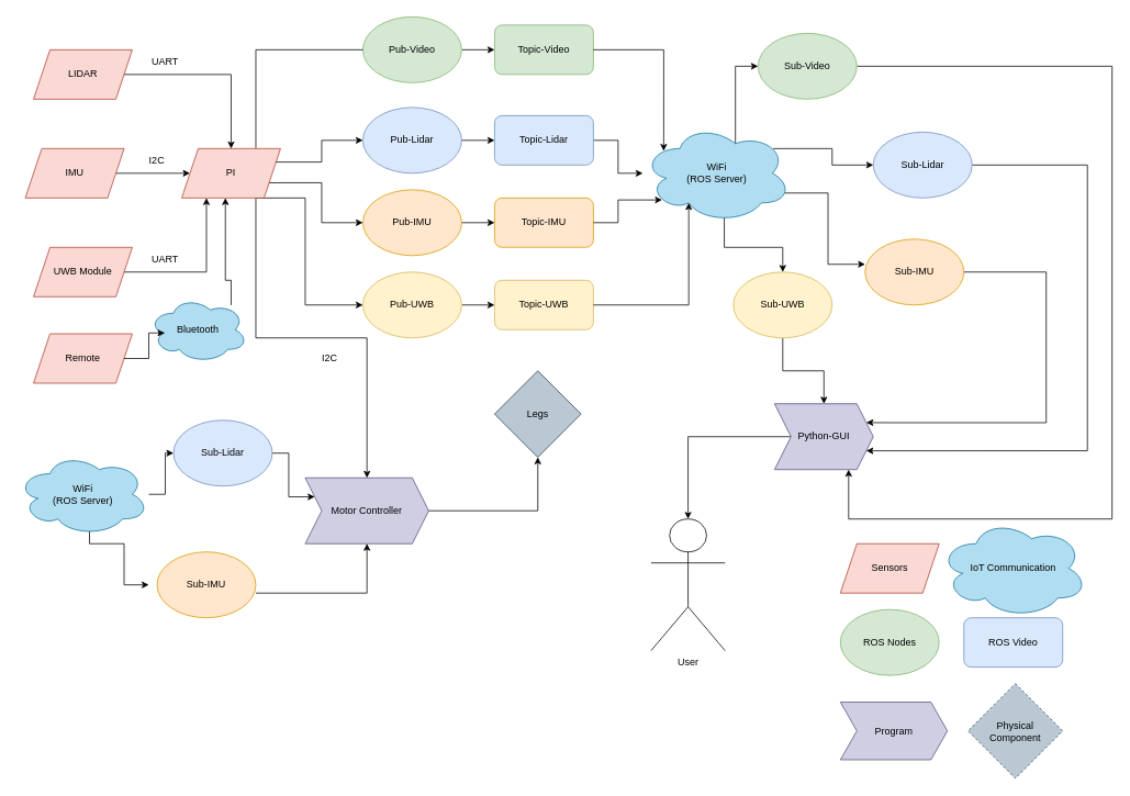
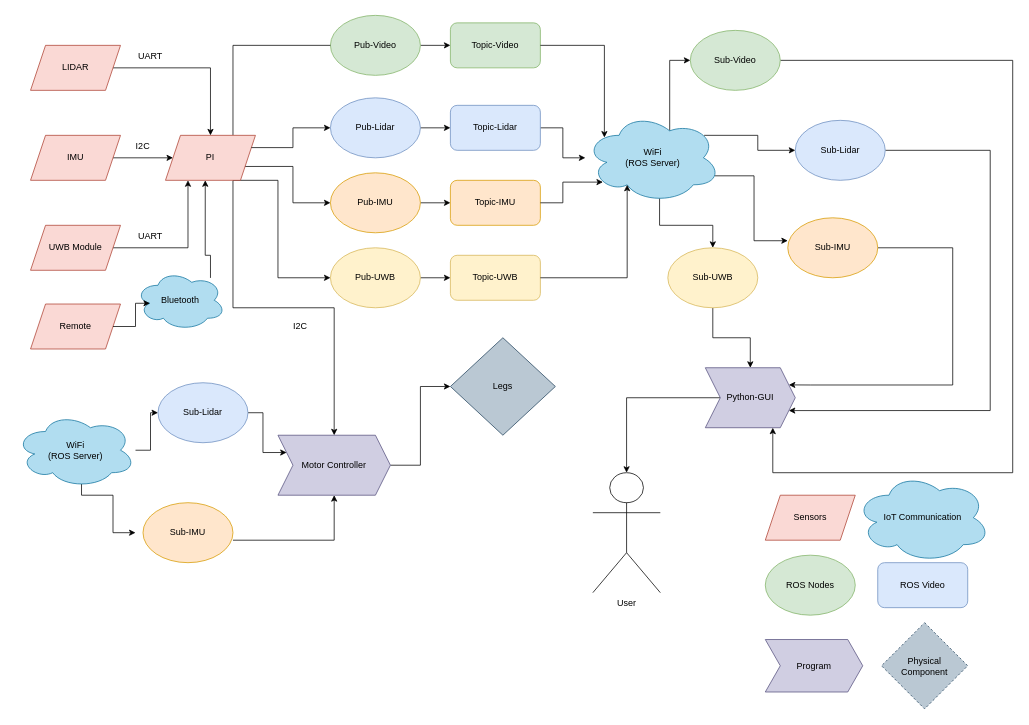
  <mxCell id="0" />
  <mxCell id="1" parent="0" />
  <mxCell id="2" style="edgeStyle=orthogonalEdgeStyle;rounded=0;orthogonalLoop=1;jettySize=auto;html=1;exitX=1;exitY=0.5;exitDx=0;exitDy=0;entryX=0;entryY=0.5;entryDx=0;entryDy=0;" edge="1" parent="1" source="3" target="10"><mxGeometry relative="1" as="geometry" /></mxCell>
  <mxCell id="3" value="Pub-Video" style="ellipse;whiteSpace=wrap;html=1;fillColor=#d5e8d4;strokeColor=#82b366;" vertex="1" parent="1"><mxGeometry x="440" y="20" width="120" height="80" as="geometry" /></mxCell>
  <mxCell id="4" style="edgeStyle=orthogonalEdgeStyle;rounded=0;orthogonalLoop=1;jettySize=auto;html=1;" edge="1" parent="1" source="5" target="11"><mxGeometry relative="1" as="geometry" /></mxCell>
  <mxCell id="5" value="Pub-UWB" style="ellipse;whiteSpace=wrap;html=1;fillColor=#fff2cc;strokeColor=#d6b656;" vertex="1" parent="1"><mxGeometry x="440" y="330" width="120" height="80" as="geometry" /></mxCell>
  <mxCell id="6" style="edgeStyle=orthogonalEdgeStyle;rounded=0;orthogonalLoop=1;jettySize=auto;html=1;entryX=0;entryY=0.5;entryDx=0;entryDy=0;" edge="1" parent="1" source="7" target="14"><mxGeometry relative="1" as="geometry" /></mxCell>
  <mxCell id="7" value="Pub-Lidar" style="ellipse;whiteSpace=wrap;html=1;fillColor=#dae8fc;strokeColor=#6c8ebf;" vertex="1" parent="1"><mxGeometry x="440" y="130" width="120" height="80" as="geometry" /></mxCell>
  <mxCell id="8" style="edgeStyle=orthogonalEdgeStyle;rounded=0;orthogonalLoop=1;jettySize=auto;html=1;" edge="1" parent="1" source="9" target="12"><mxGeometry relative="1" as="geometry" /></mxCell>
  <mxCell id="9" value="Pub-IMU" style="ellipse;whiteSpace=wrap;html=1;fillColor=#ffe6cc;strokeColor=#d79b00;" vertex="1" parent="1"><mxGeometry x="440" y="230" width="120" height="80" as="geometry" /></mxCell>
  <mxCell id="10" value="Topic-Video" style="rounded=1;whiteSpace=wrap;html=1;fillColor=#d5e8d4;strokeColor=#82b366;" vertex="1" parent="1"><mxGeometry x="600" y="30" width="120" height="60" as="geometry" /></mxCell>
  <mxCell id="11" value="Topic-UWB" style="rounded=1;whiteSpace=wrap;html=1;fillColor=#fff2cc;strokeColor=#d6b656;" vertex="1" parent="1"><mxGeometry x="600" y="340" width="120" height="60" as="geometry" /></mxCell>
  <mxCell id="12" value="Topic-IMU" style="rounded=1;whiteSpace=wrap;html=1;fillColor=#ffe6cc;strokeColor=#d79b00;" vertex="1" parent="1"><mxGeometry x="600" y="240" width="120" height="60" as="geometry" /></mxCell>
  <mxCell id="13" style="edgeStyle=orthogonalEdgeStyle;rounded=0;orthogonalLoop=1;jettySize=auto;html=1;" edge="1" parent="1" source="14" target="39"><mxGeometry relative="1" as="geometry" /></mxCell>
  <mxCell id="14" value="Topic-Lidar" style="rounded=1;whiteSpace=wrap;html=1;fillColor=#dae8fc;strokeColor=#6c8ebf;" vertex="1" parent="1"><mxGeometry x="600" y="140" width="120" height="60" as="geometry" /></mxCell>
  <mxCell id="15" style="edgeStyle=orthogonalEdgeStyle;rounded=0;orthogonalLoop=1;jettySize=auto;html=1;entryX=0.75;entryY=1;entryDx=0;entryDy=0;" edge="1" parent="1" source="16" target="24"><mxGeometry relative="1" as="geometry"><mxPoint x="1250" y="500" as="targetPoint" /><Array as="points"><mxPoint x="1350" y="80" /><mxPoint x="1350" y="630" /><mxPoint x="1030" y="630" /></Array></mxGeometry></mxCell>
  <mxCell id="16" value="Sub-Video" style="ellipse;whiteSpace=wrap;html=1;fillColor=#d5e8d4;strokeColor=#82b366;" vertex="1" parent="1"><mxGeometry x="920" y="40" width="120" height="80" as="geometry" /></mxCell>
  <mxCell id="17" style="edgeStyle=orthogonalEdgeStyle;rounded=0;orthogonalLoop=1;jettySize=auto;html=1;entryX=0.5;entryY=0;entryDx=0;entryDy=0;" edge="1" parent="1" source="18" target="24"><mxGeometry relative="1" as="geometry" /></mxCell>
  <mxCell id="18" value="Sub-UWB" style="ellipse;whiteSpace=wrap;html=1;fillColor=#fff2cc;strokeColor=#d6b656;" vertex="1" parent="1"><mxGeometry x="890" y="330" width="120" height="80" as="geometry" /></mxCell>
  <mxCell id="19" style="edgeStyle=orthogonalEdgeStyle;rounded=0;orthogonalLoop=1;jettySize=auto;html=1;entryX=1;entryY=0.75;entryDx=0;entryDy=0;" edge="1" parent="1" source="20" target="24"><mxGeometry relative="1" as="geometry"><Array as="points"><mxPoint x="1320" y="200" /><mxPoint x="1320" y="547" /></Array></mxGeometry></mxCell>
  <mxCell id="20" value="Sub-Lidar" style="ellipse;whiteSpace=wrap;html=1;fillColor=#dae8fc;strokeColor=#6c8ebf;" vertex="1" parent="1"><mxGeometry x="1060" y="160" width="120" height="80" as="geometry" /></mxCell>
  <mxCell id="21" style="edgeStyle=orthogonalEdgeStyle;rounded=0;orthogonalLoop=1;jettySize=auto;html=1;entryX=1;entryY=0.25;entryDx=0;entryDy=0;" edge="1" parent="1" source="22" target="24"><mxGeometry relative="1" as="geometry"><Array as="points"><mxPoint x="1270" y="330" /><mxPoint x="1270" y="513" /><mxPoint x="1080" y="513" /></Array></mxGeometry></mxCell>
  <mxCell id="22" value="Sub-IMU" style="ellipse;whiteSpace=wrap;html=1;fillColor=#ffe6cc;strokeColor=#d79b00;" vertex="1" parent="1"><mxGeometry x="1050" y="290" width="120" height="80" as="geometry" /></mxCell>
  <mxCell id="23" style="edgeStyle=orthogonalEdgeStyle;rounded=0;orthogonalLoop=1;jettySize=auto;html=1;" edge="1" parent="1" source="24" target="25"><mxGeometry relative="1" as="geometry" /></mxCell>
  <mxCell id="24" value="Python-GUI" style="shape=step;perimeter=stepPerimeter;whiteSpace=wrap;html=1;fixedSize=1;fillColor=#d0cee2;strokeColor=#56517e;" vertex="1" parent="1"><mxGeometry x="940" y="490" width="120" height="80" as="geometry" /></mxCell>
  <mxCell id="25" value="User" style="shape=umlActor;verticalLabelPosition=bottom;verticalAlign=top;html=1;outlineConnect=0;" vertex="1" parent="1"><mxGeometry x="790" y="630" width="90" height="160" as="geometry" /></mxCell>
  <mxCell id="26" style="edgeStyle=orthogonalEdgeStyle;rounded=0;orthogonalLoop=1;jettySize=auto;html=1;" edge="1" parent="1" source="27" target="32"><mxGeometry relative="1" as="geometry" /></mxCell>
  <mxCell id="27" value="Motor Controller" style="shape=step;perimeter=stepPerimeter;whiteSpace=wrap;html=1;fixedSize=1;fillColor=#d0cee2;strokeColor=#56517e;" vertex="1" parent="1"><mxGeometry x="370" y="580" width="150" height="80" as="geometry" /></mxCell>
  <mxCell id="28" style="edgeStyle=orthogonalEdgeStyle;rounded=0;orthogonalLoop=1;jettySize=auto;html=1;entryX=0.5;entryY=1;entryDx=0;entryDy=0;" edge="1" parent="1" target="27"><mxGeometry relative="1" as="geometry"><mxPoint x="310" y="720" as="sourcePoint" /><mxPoint x="445" y="670" as="targetPoint" /><Array as="points"><mxPoint x="445" y="720" /></Array></mxGeometry></mxCell>
  <mxCell id="29" value="Sub-IMU" style="ellipse;whiteSpace=wrap;html=1;fillColor=#ffe6cc;strokeColor=#d79b00;" vertex="1" parent="1"><mxGeometry x="190" y="670" width="120" height="80" as="geometry" /></mxCell>
  <mxCell id="30" style="edgeStyle=orthogonalEdgeStyle;rounded=0;orthogonalLoop=1;jettySize=auto;html=1;entryX=0;entryY=0.25;entryDx=0;entryDy=0;" edge="1" parent="1" source="31" target="27"><mxGeometry relative="1" as="geometry" /></mxCell>
  <mxCell id="31" value="Sub-Lidar" style="ellipse;whiteSpace=wrap;html=1;fillColor=#dae8fc;strokeColor=#6c8ebf;" vertex="1" parent="1"><mxGeometry x="210" y="510" width="120" height="80" as="geometry" /></mxCell>
- <mxCell id="32" value="Legs" style="rhombus;whiteSpace=wrap;html=1;fillColor=#bac8d3;strokeColor=#23445d;" vertex="1" parent="1"><mxGeometry x="600" y="450" width="105" height="105" as="geometry" /></mxCell>
+ <mxCell id="32" value="Legs" style="rhombus;whiteSpace=wrap;html=1;fillColor=#bac8d3;strokeColor=#23445d;" vertex="1" parent="1"><mxGeometry x="600" y="450" width="140" height="130" as="geometry" /></mxCell>
  <mxCell id="33" value="Remote" style="shape=parallelogram;perimeter=parallelogramPerimeter;whiteSpace=wrap;html=1;fixedSize=1;fillColor=#fad9d5;strokeColor=#ae4132;" vertex="1" parent="1"><mxGeometry x="40" y="405" width="120" height="60" as="geometry" /></mxCell>
  <mxCell id="34" value="Bluetooth" style="ellipse;shape=cloud;whiteSpace=wrap;html=1;fillColor=#b1ddf0;strokeColor=#10739e;" vertex="1" parent="1"><mxGeometry x="180" y="360" width="120" height="80" as="geometry" /></mxCell>
  <mxCell id="35" style="edgeStyle=orthogonalEdgeStyle;rounded=0;orthogonalLoop=1;jettySize=auto;html=1;entryX=0.16;entryY=0.55;entryDx=0;entryDy=0;entryPerimeter=0;" edge="1" parent="1" source="33" target="34"><mxGeometry relative="1" as="geometry" /></mxCell>
  <mxCell id="36" style="edgeStyle=orthogonalEdgeStyle;rounded=0;orthogonalLoop=1;jettySize=auto;html=1;exitX=0.625;exitY=0.2;exitDx=0;exitDy=0;exitPerimeter=0;entryX=0;entryY=0.5;entryDx=0;entryDy=0;" edge="1" parent="1" source="39" target="16"><mxGeometry relative="1" as="geometry" /></mxCell>
  <mxCell id="37" style="edgeStyle=orthogonalEdgeStyle;rounded=0;orthogonalLoop=1;jettySize=auto;html=1;exitX=0.88;exitY=0.25;exitDx=0;exitDy=0;exitPerimeter=0;" edge="1" parent="1" source="39" target="20"><mxGeometry relative="1" as="geometry" /></mxCell>
  <mxCell id="38" style="edgeStyle=orthogonalEdgeStyle;rounded=0;orthogonalLoop=1;jettySize=auto;html=1;exitX=0.55;exitY=0.95;exitDx=0;exitDy=0;exitPerimeter=0;entryX=0.5;entryY=0;entryDx=0;entryDy=0;" edge="1" parent="1" source="39" target="18"><mxGeometry relative="1" as="geometry" /></mxCell>
  <mxCell id="39" value="WiFi&lt;div&gt;(ROS Server)&lt;/div&gt;" style="ellipse;shape=cloud;whiteSpace=wrap;html=1;fillColor=#b1ddf0;strokeColor=#10739e;" vertex="1" parent="1"><mxGeometry x="780" y="150" width="180" height="120" as="geometry" /></mxCell>
  <mxCell id="40" style="edgeStyle=orthogonalEdgeStyle;rounded=0;orthogonalLoop=1;jettySize=auto;html=1;exitX=0.75;exitY=0;exitDx=0;exitDy=0;entryX=0;entryY=0.5;entryDx=0;entryDy=0;endArrow=none;" edge="1" parent="1" source="44" target="3"><mxGeometry relative="1" as="geometry" /></mxCell>
  <mxCell id="41" style="edgeStyle=orthogonalEdgeStyle;rounded=0;orthogonalLoop=1;jettySize=auto;html=1;exitX=1;exitY=0.75;exitDx=0;exitDy=0;entryX=0;entryY=0.5;entryDx=0;entryDy=0;" edge="1" parent="1" source="44" target="9"><mxGeometry relative="1" as="geometry" /></mxCell>
  <mxCell id="42" style="edgeStyle=orthogonalEdgeStyle;rounded=0;orthogonalLoop=1;jettySize=auto;html=1;exitX=0.75;exitY=1;exitDx=0;exitDy=0;entryX=0;entryY=0.5;entryDx=0;entryDy=0;" edge="1" parent="1" source="44" target="5"><mxGeometry relative="1" as="geometry"><Array as="points"><mxPoint x="370" y="240" /><mxPoint x="370" y="370" /></Array></mxGeometry></mxCell>
  <mxCell id="43" style="edgeStyle=orthogonalEdgeStyle;rounded=0;orthogonalLoop=1;jettySize=auto;html=1;exitX=0.75;exitY=1;exitDx=0;exitDy=0;" edge="1" parent="1" source="44" target="27"><mxGeometry relative="1" as="geometry" /></mxCell>
  <mxCell id="44" value="PI" style="shape=parallelogram;perimeter=parallelogramPerimeter;whiteSpace=wrap;html=1;fixedSize=1;fillColor=#fad9d5;strokeColor=#ae4132;" vertex="1" parent="1"><mxGeometry x="220" y="180" width="120" height="60" as="geometry" /></mxCell>
  <mxCell id="45" style="edgeStyle=orthogonalEdgeStyle;rounded=0;orthogonalLoop=1;jettySize=auto;html=1;exitX=1;exitY=0.25;exitDx=0;exitDy=0;entryX=0;entryY=0.5;entryDx=0;entryDy=0;" edge="1" parent="1" source="44" target="7"><mxGeometry relative="1" as="geometry" /></mxCell>
  <mxCell id="46" value="UART" style="text;html=1;align=center;verticalAlign=middle;whiteSpace=wrap;rounded=0;" vertex="1" parent="1"><mxGeometry x="170" y="300" width="60" height="30" as="geometry" /></mxCell>
  <mxCell id="47" value="I2C" style="text;html=1;align=center;verticalAlign=middle;whiteSpace=wrap;rounded=0;" vertex="1" parent="1"><mxGeometry x="160" y="180" width="60" height="30" as="geometry" /></mxCell>
  <mxCell id="48" style="edgeStyle=orthogonalEdgeStyle;rounded=0;orthogonalLoop=1;jettySize=auto;html=1;entryX=0.25;entryY=1;entryDx=0;entryDy=0;" edge="1" parent="1" source="49" target="44"><mxGeometry relative="1" as="geometry" /></mxCell>
  <mxCell id="49" value="UWB Module" style="shape=parallelogram;perimeter=parallelogramPerimeter;whiteSpace=wrap;html=1;fixedSize=1;fillColor=#fad9d5;strokeColor=#ae4132;" vertex="1" parent="1"><mxGeometry x="40" y="300" width="120" height="60" as="geometry" /></mxCell>
  <mxCell id="50" style="edgeStyle=orthogonalEdgeStyle;rounded=0;orthogonalLoop=1;jettySize=auto;html=1;" edge="1" parent="1" source="51" target="44"><mxGeometry relative="1" as="geometry" /></mxCell>
- <mxCell id="51" value="IMU" style="shape=parallelogram;perimeter=parallelogramPerimeter;whiteSpace=wrap;html=1;fixedSize=1;fillColor=#fad9d5;strokeColor=#ae4132;" vertex="1" parent="1"><mxGeometry x="30" y="180" width="120" height="60" as="geometry" /></mxCell>
+ <mxCell id="51" value="IMU" style="shape=parallelogram;perimeter=parallelogramPerimeter;whiteSpace=wrap;html=1;fixedSize=1;fillColor=#fad9d5;strokeColor=#ae4132;" vertex="1" parent="1"><mxGeometry x="40" y="180" width="120" height="60" as="geometry" /></mxCell>
  <mxCell id="52" style="edgeStyle=orthogonalEdgeStyle;rounded=0;orthogonalLoop=1;jettySize=auto;html=1;" edge="1" parent="1" source="53" target="44"><mxGeometry relative="1" as="geometry" /></mxCell>
  <mxCell id="53" value="LIDAR" style="shape=parallelogram;perimeter=parallelogramPerimeter;whiteSpace=wrap;html=1;fixedSize=1;fillColor=#fad9d5;strokeColor=#ae4132;" vertex="1" parent="1"><mxGeometry x="40" y="60" width="120" height="60" as="geometry" /></mxCell>
  <mxCell id="54" value="UART" style="text;html=1;align=center;verticalAlign=middle;whiteSpace=wrap;rounded=0;" vertex="1" parent="1"><mxGeometry x="170" y="60" width="60" height="30" as="geometry" /></mxCell>
  <mxCell id="55" style="edgeStyle=orthogonalEdgeStyle;rounded=0;orthogonalLoop=1;jettySize=auto;html=1;entryX=0.442;entryY=1;entryDx=0;entryDy=0;entryPerimeter=0;" edge="1" parent="1" source="34" target="44"><mxGeometry relative="1" as="geometry"><Array as="points"><mxPoint x="280" y="340" /><mxPoint x="273" y="340" /></Array></mxGeometry></mxCell>
  <mxCell id="56" value="I2C" style="text;html=1;align=center;verticalAlign=middle;whiteSpace=wrap;rounded=0;" vertex="1" parent="1"><mxGeometry x="370" y="420" width="60" height="30" as="geometry" /></mxCell>
  <mxCell id="57" style="edgeStyle=orthogonalEdgeStyle;rounded=0;orthogonalLoop=1;jettySize=auto;html=1;entryX=0.13;entryY=0.77;entryDx=0;entryDy=0;entryPerimeter=0;" edge="1" parent="1" source="12" target="39"><mxGeometry relative="1" as="geometry" /></mxCell>
  <mxCell id="58" style="edgeStyle=orthogonalEdgeStyle;rounded=0;orthogonalLoop=1;jettySize=auto;html=1;entryX=0.31;entryY=0.8;entryDx=0;entryDy=0;entryPerimeter=0;" edge="1" parent="1" source="11" target="39"><mxGeometry relative="1" as="geometry" /></mxCell>
  <mxCell id="59" style="edgeStyle=orthogonalEdgeStyle;rounded=0;orthogonalLoop=1;jettySize=auto;html=1;entryX=0.141;entryY=0.274;entryDx=0;entryDy=0;entryPerimeter=0;" edge="1" parent="1" source="10" target="39"><mxGeometry relative="1" as="geometry" /></mxCell>
  <mxCell id="60" style="edgeStyle=orthogonalEdgeStyle;rounded=0;orthogonalLoop=1;jettySize=auto;html=1;exitX=0.96;exitY=0.7;exitDx=0;exitDy=0;exitPerimeter=0;entryX=0;entryY=0.382;entryDx=0;entryDy=0;entryPerimeter=0;" edge="1" parent="1" source="39" target="22"><mxGeometry relative="1" as="geometry" /></mxCell>
  <mxCell id="61" style="edgeStyle=orthogonalEdgeStyle;rounded=0;orthogonalLoop=1;jettySize=auto;html=1;" edge="1" parent="1" source="63" target="31"><mxGeometry relative="1" as="geometry" /></mxCell>
  <mxCell id="62" style="edgeStyle=orthogonalEdgeStyle;rounded=0;orthogonalLoop=1;jettySize=auto;html=1;exitX=0.55;exitY=0.95;exitDx=0;exitDy=0;exitPerimeter=0;" edge="1" parent="1" source="63"><mxGeometry relative="1" as="geometry"><mxPoint x="180" y="710" as="targetPoint" /><Array as="points"><mxPoint x="108" y="660" /><mxPoint x="150" y="660" /><mxPoint x="150" y="710" /></Array></mxGeometry></mxCell>
  <mxCell id="63" value="WiFi&lt;div&gt;(ROS Server)&lt;/div&gt;" style="ellipse;shape=cloud;whiteSpace=wrap;html=1;fillColor=#b1ddf0;strokeColor=#10739e;" vertex="1" parent="1"><mxGeometry x="20" y="550" width="160" height="100" as="geometry" /></mxCell>
  <mxCell id="64" value="Sensors" style="shape=parallelogram;perimeter=parallelogramPerimeter;whiteSpace=wrap;html=1;fixedSize=1;fillColor=#fad9d5;strokeColor=#ae4132;" vertex="1" parent="1"><mxGeometry x="1020" y="660" width="120" height="60" as="geometry" /></mxCell>
  <mxCell id="65" value="ROS Nodes" style="ellipse;whiteSpace=wrap;html=1;fillColor=#d5e8d4;strokeColor=#82b366;" vertex="1" parent="1"><mxGeometry x="1020" y="740" width="120" height="80" as="geometry" /></mxCell>
  <mxCell id="66" value="ROS Video" style="rounded=1;whiteSpace=wrap;html=1;fillColor=#dae8fc;strokeColor=#6c8ebf;" vertex="1" parent="1"><mxGeometry x="1170" y="750" width="120" height="60" as="geometry" /></mxCell>
  <mxCell id="67" value="IoT Communication" style="ellipse;shape=cloud;whiteSpace=wrap;html=1;fillColor=#b1ddf0;strokeColor=#10739e;" vertex="1" parent="1"><mxGeometry x="1140" y="630" width="180" height="120" as="geometry" /></mxCell>
  <mxCell id="68" value="Program" style="shape=step;perimeter=stepPerimeter;whiteSpace=wrap;html=1;fixedSize=1;fillColor=#d0cee2;strokeColor=#56517e;" vertex="1" parent="1"><mxGeometry x="1020" y="852.5" width="130" height="70" as="geometry" /></mxCell>
  <mxCell id="69" value="Physical&lt;div&gt;Component&lt;/div&gt;" style="rhombus;whiteSpace=wrap;html=1;fillColor=#bac8d3;strokeColor=#23445d;dashed=1;" vertex="1" parent="1"><mxGeometry x="1175" y="830" width="115" height="115" as="geometry" /></mxCell>
